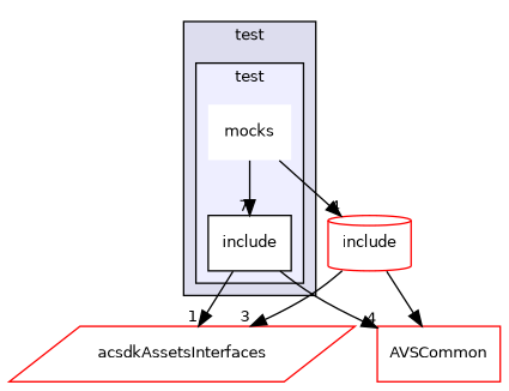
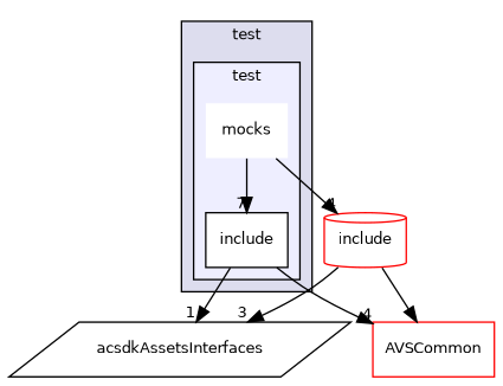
  digraph {
    compound=true
    node [fillcolor=white fontname=Helvetica fontsize=10 shape=box style=filled color=red]
    edge [headlabel=4 labeldistance=1.5 labelfontname=Helvetica labelfontsize=10]
    n1 [label=mocks shape=plaintext color=""]
    n2 [color=black label=include]
    n3 [label=include shape=cylinder]
-   n4 [label=acsdkAssetsInterfaces shape=parallelogram]
+   n4 [color=black label=acsdkAssetsInterfaces shape=parallelogram]
    n5 [label=AVSCommon]
    subgraph cluster_1 {
      bgcolor="#ddddee"
      fontname=Helvetica
      fontsize=10
      label=test
      pencolor=black
      subgraph cluster_2 {
        bgcolor="#eeeeff"
        fontname=Helvetica
        fontsize=10
        label=test
        pencolor=black
        n1
        n2
      }
    }
    n1 -> n2 [headlabel=7]
    n1 -> n3
    n2 -> n4 [headlabel=1]
    n2 -> n5
    n3 -> n4 [headlabel=3]
    n3 -> n5
  }
